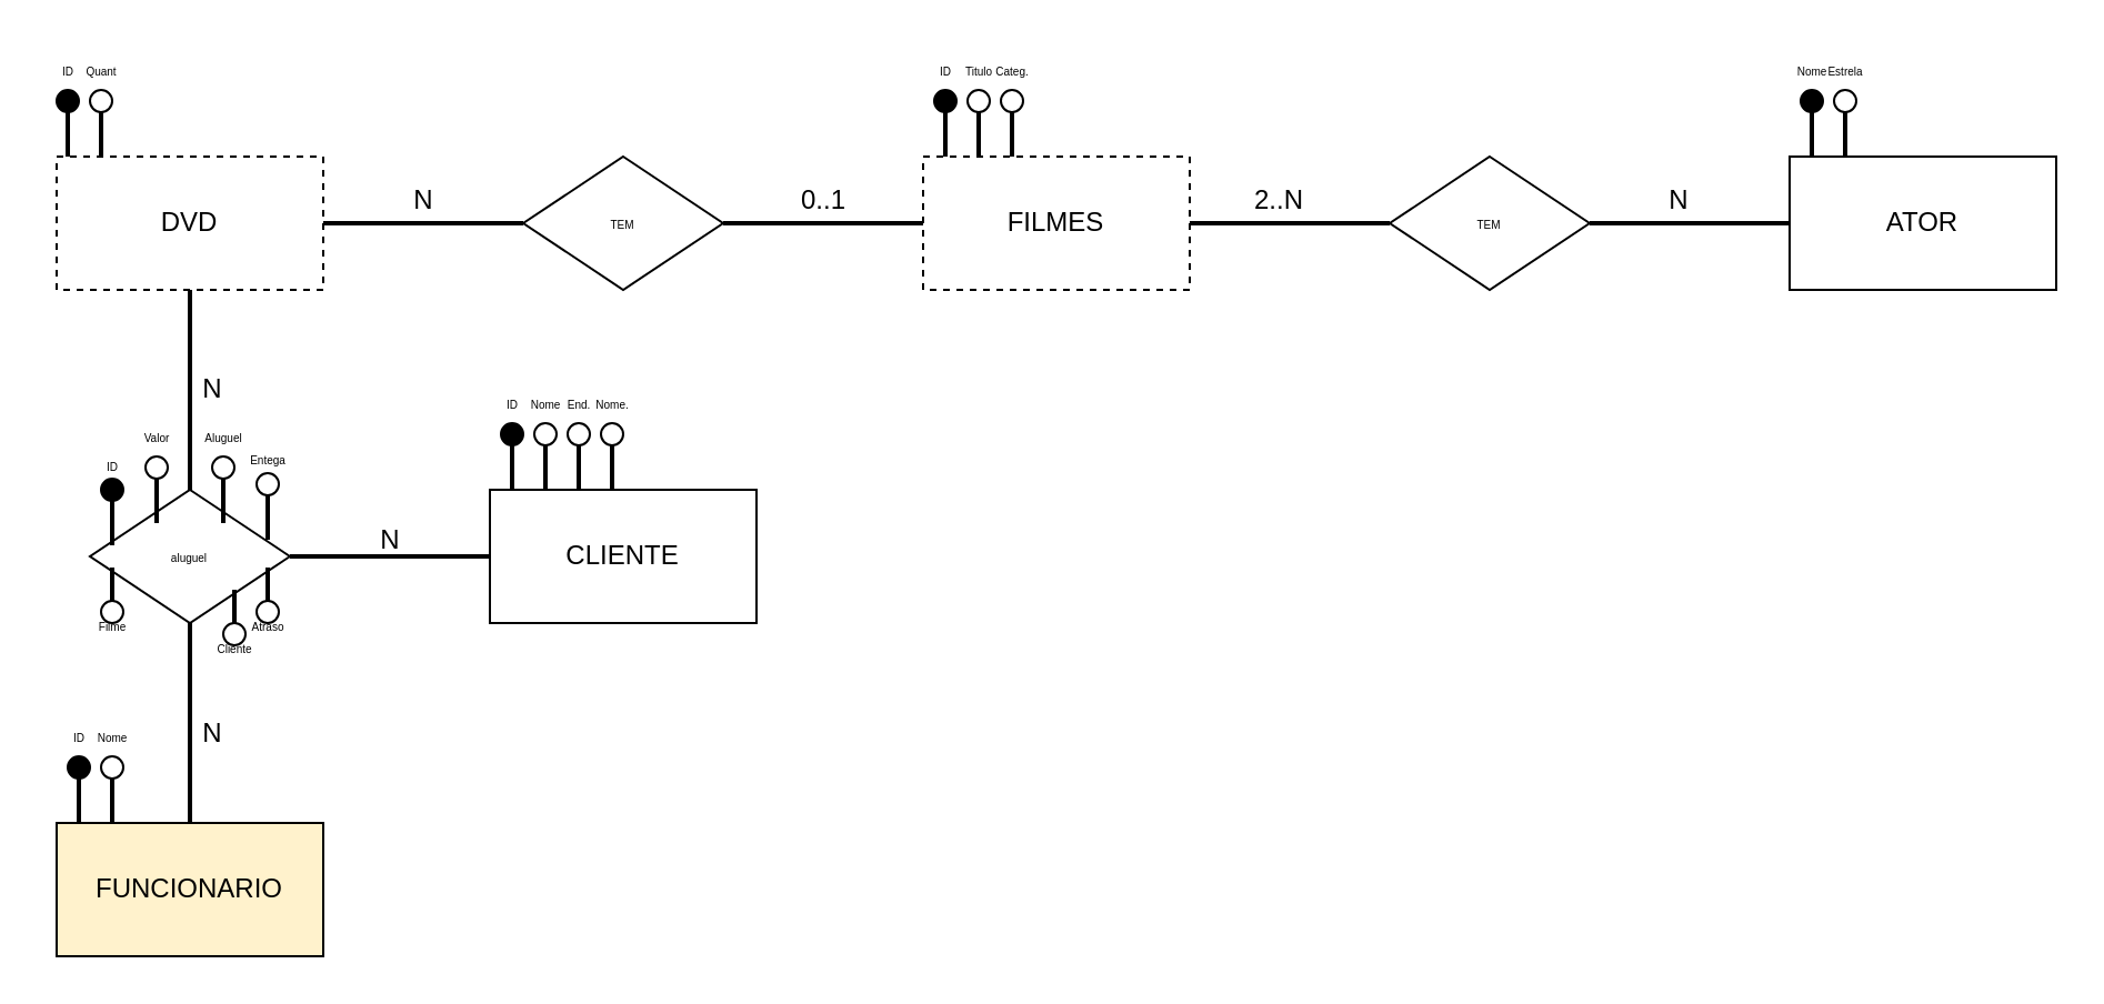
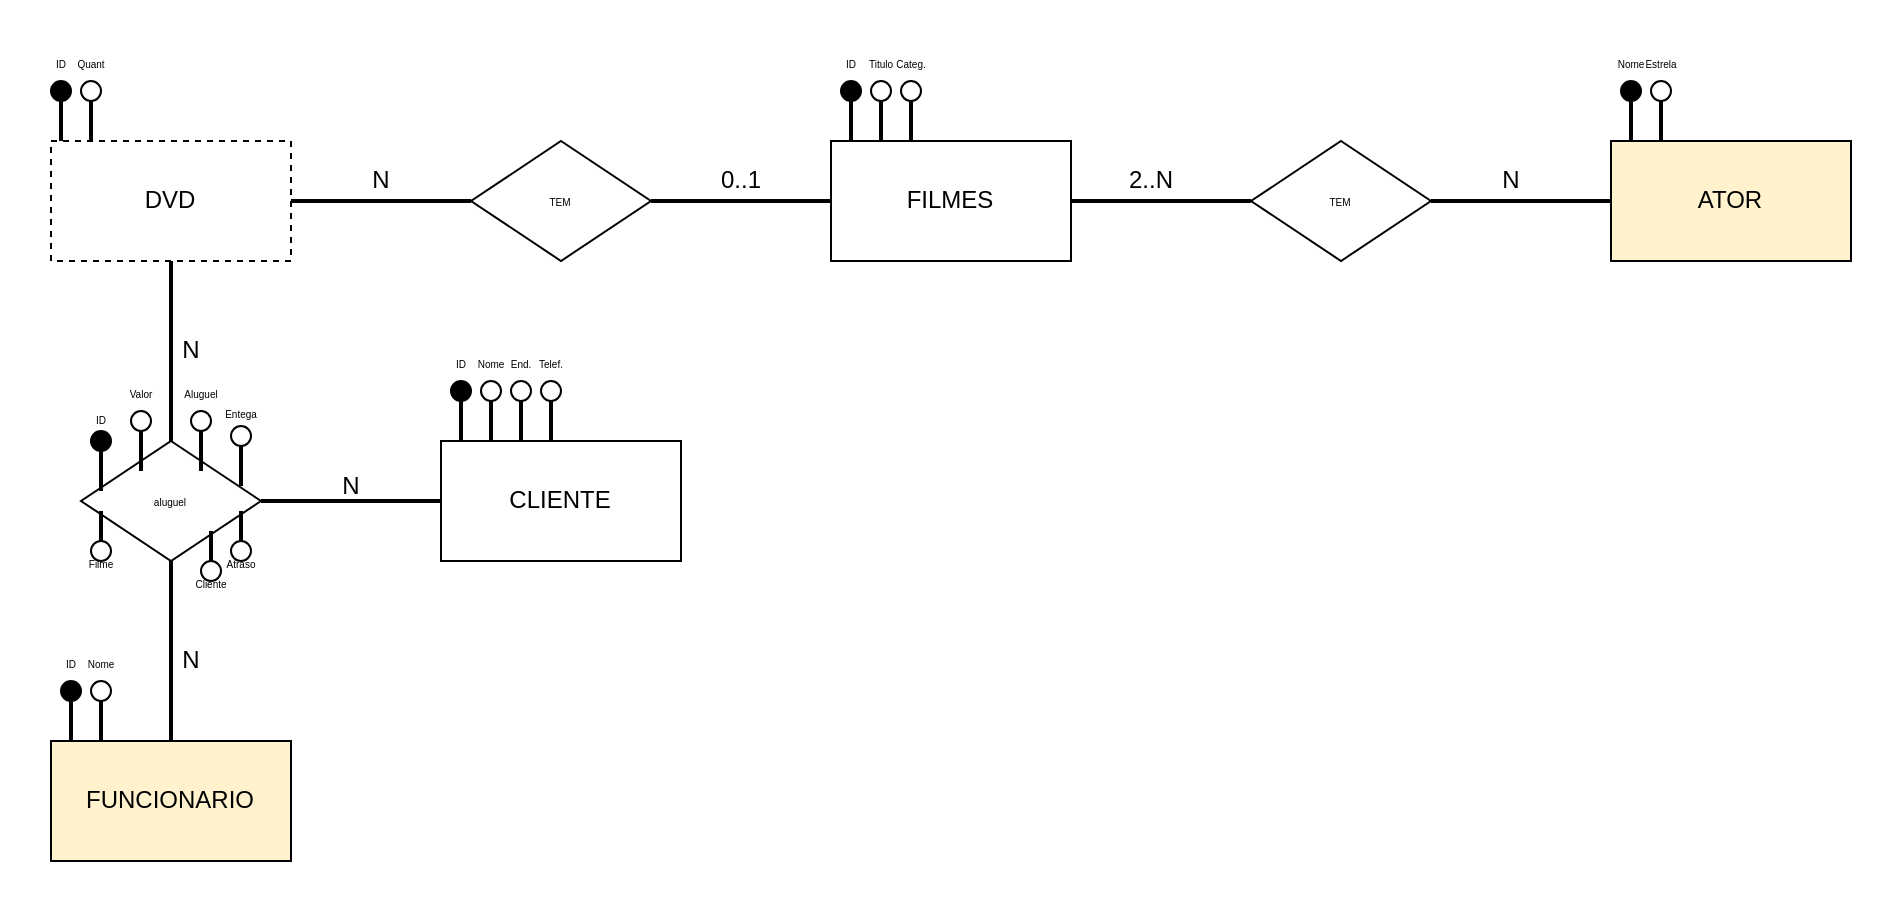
  <mxCell id="0" />
  <mxCell id="1" parent="0" />
  <mxCell id="2" value="DVD" style="rounded=0;whiteSpace=wrap;html=1;dashed=1;" parent="1" vertex="1"><mxGeometry x="25" y="70" width="120" height="60" as="geometry" /></mxCell>
  <mxCell id="3" value="" style="line;strokeWidth=2;html=1;rotation=-90;" parent="1" vertex="1"><mxGeometry x="20" y="55" width="20" height="10" as="geometry" /></mxCell>
  <mxCell id="4" value="" style="ellipse;whiteSpace=wrap;html=1;aspect=fixed;fillColor=#000000;" parent="1" vertex="1"><mxGeometry x="25" y="40" width="10" height="10" as="geometry" /></mxCell>
  <mxCell id="5" value="" style="line;strokeWidth=2;html=1;rotation=-90;" parent="1" vertex="1"><mxGeometry x="35" y="55" width="20" height="10" as="geometry" /></mxCell>
  <mxCell id="6" value="" style="ellipse;whiteSpace=wrap;html=1;aspect=fixed;" parent="1" vertex="1"><mxGeometry x="40" y="40" width="10" height="10" as="geometry" /></mxCell>
  <mxCell id="7" value="&lt;span style=&quot;font-size: 5px&quot;&gt;ID&lt;/span&gt;" style="text;html=1;align=center;verticalAlign=middle;resizable=0;points=[];autosize=1;strokeColor=none;fillColor=none;" parent="1" vertex="1"><mxGeometry x="20" y="20" width="20" height="20" as="geometry" /></mxCell>
  <mxCell id="8" value="&lt;font style=&quot;font-size: 5px&quot;&gt;Quant&lt;/font&gt;" style="text;html=1;align=center;verticalAlign=middle;resizable=0;points=[];autosize=1;strokeColor=none;fillColor=none;" parent="1" vertex="1"><mxGeometry x="30" y="20" width="30" height="20" as="geometry" /></mxCell>
  <mxCell id="9" value="&lt;font style=&quot;font-size: 5px&quot;&gt;TEM&lt;/font&gt;" style="rhombus;whiteSpace=wrap;html=1;fontSize=5;fillColor=#FFFFFF;" parent="1" vertex="1"><mxGeometry x="235" y="70" width="90" height="60" as="geometry" /></mxCell>
  <mxCell id="10" value="" style="line;strokeWidth=2;html=1;fontSize=5;fillColor=#FFFFFF;" parent="1" vertex="1"><mxGeometry x="145" y="95" width="90" height="10" as="geometry" /></mxCell>
  <mxCell id="11" value="" style="line;strokeWidth=2;html=1;fontSize=5;fillColor=#FFFFFF;" parent="1" vertex="1"><mxGeometry x="325" y="95" width="90" height="10" as="geometry" /></mxCell>
- <mxCell id="12" value="FILMES" style="rounded=0;whiteSpace=wrap;html=1;dashed=1;" parent="1" vertex="1"><mxGeometry x="415" y="70" width="120" height="60" as="geometry" /></mxCell>
+ <mxCell id="12" value="FILMES" style="rounded=0;whiteSpace=wrap;html=1;" parent="1" vertex="1"><mxGeometry x="415" y="70" width="120" height="60" as="geometry" /></mxCell>
  <mxCell id="13" value="" style="line;strokeWidth=2;html=1;rotation=-90;" parent="1" vertex="1"><mxGeometry x="415" y="55" width="20" height="10" as="geometry" /></mxCell>
  <mxCell id="14" value="" style="ellipse;whiteSpace=wrap;html=1;aspect=fixed;fillColor=#000000;" parent="1" vertex="1"><mxGeometry x="420" y="40" width="10" height="10" as="geometry" /></mxCell>
  <mxCell id="15" value="" style="line;strokeWidth=2;html=1;rotation=-90;" parent="1" vertex="1"><mxGeometry x="430" y="55" width="20" height="10" as="geometry" /></mxCell>
  <mxCell id="16" value="" style="ellipse;whiteSpace=wrap;html=1;aspect=fixed;" parent="1" vertex="1"><mxGeometry x="435" y="40" width="10" height="10" as="geometry" /></mxCell>
  <mxCell id="17" value="&lt;font style=&quot;font-size: 5px&quot;&gt;ID&lt;/font&gt;" style="text;html=1;align=center;verticalAlign=middle;resizable=0;points=[];autosize=1;strokeColor=none;fillColor=none;" parent="1" vertex="1"><mxGeometry x="415" y="20" width="20" height="20" as="geometry" /></mxCell>
  <mxCell id="18" value="&lt;font style=&quot;font-size: 5px&quot;&gt;Titulo&lt;/font&gt;" style="text;html=1;align=center;verticalAlign=middle;resizable=0;points=[];autosize=1;strokeColor=none;fillColor=none;" parent="1" vertex="1"><mxGeometry x="425" y="20" width="30" height="20" as="geometry" /></mxCell>
  <mxCell id="19" value="&lt;font style=&quot;font-size: 12px&quot;&gt;0..1&lt;/font&gt;" style="text;html=1;align=center;verticalAlign=middle;resizable=0;points=[];autosize=1;strokeColor=none;fillColor=none;fontSize=5;strokeWidth=2;" parent="1" vertex="1"><mxGeometry x="350" y="85" width="40" height="10" as="geometry" /></mxCell>
  <mxCell id="20" value="&lt;font style=&quot;font-size: 12px&quot;&gt;N&lt;/font&gt;" style="text;html=1;align=center;verticalAlign=middle;resizable=0;points=[];autosize=1;strokeColor=none;fillColor=none;fontSize=5;strokeWidth=2;" parent="1" vertex="1"><mxGeometry x="180" y="85" width="20" height="10" as="geometry" /></mxCell>
  <mxCell id="21" value="" style="line;strokeWidth=2;html=1;fontSize=5;fillColor=#FFFFFF;rotation=90;" parent="1" vertex="1"><mxGeometry x="40" y="170" width="90" height="10" as="geometry" /></mxCell>
  <mxCell id="22" value="&lt;font style=&quot;font-size: 5px&quot;&gt;aluguel&lt;/font&gt;" style="rhombus;whiteSpace=wrap;html=1;fontSize=5;fillColor=#FFFFFF;" vertex="1" parent="1"><mxGeometry x="40" y="220" width="90" height="60" as="geometry" /></mxCell>
  <mxCell id="23" value="" style="line;strokeWidth=2;html=1;fontSize=5;fillColor=#FFFFFF;rotation=90;" vertex="1" parent="1"><mxGeometry x="40" y="320" width="90" height="10" as="geometry" /></mxCell>
  <mxCell id="24" value="FUNCIONARIO" style="rounded=0;whiteSpace=wrap;html=1;fillColor=#fff2cc;" vertex="1" parent="1"><mxGeometry x="25" y="370" width="120" height="60" as="geometry" /></mxCell>
  <mxCell id="25" value="CLIENTE" style="rounded=0;whiteSpace=wrap;html=1;" vertex="1" parent="1"><mxGeometry x="220" y="220" width="120" height="60" as="geometry" /></mxCell>
  <mxCell id="26" value="" style="line;strokeWidth=2;html=1;fontSize=5;fillColor=#FFFFFF;" vertex="1" parent="1"><mxGeometry x="535" y="95" width="90" height="10" as="geometry" /></mxCell>
- <mxCell id="27" value="ATOR" style="rounded=0;whiteSpace=wrap;html=1;" vertex="1" parent="1"><mxGeometry x="805" y="70" width="120" height="60" as="geometry" /></mxCell>
+ <mxCell id="27" value="ATOR" style="rounded=0;whiteSpace=wrap;html=1;fillColor=#fff2cc;" vertex="1" parent="1"><mxGeometry x="805" y="70" width="120" height="60" as="geometry" /></mxCell>
  <mxCell id="28" value="&lt;font style=&quot;font-size: 5px&quot;&gt;TEM&lt;/font&gt;" style="rhombus;whiteSpace=wrap;html=1;fontSize=5;fillColor=#FFFFFF;" vertex="1" parent="1"><mxGeometry x="625" y="70" width="90" height="60" as="geometry" /></mxCell>
  <mxCell id="29" value="" style="line;strokeWidth=2;html=1;fontSize=5;fillColor=#FFFFFF;" vertex="1" parent="1"><mxGeometry x="715" y="95" width="90" height="10" as="geometry" /></mxCell>
  <mxCell id="30" value="&lt;font style=&quot;font-size: 5px&quot;&gt;Categ.&lt;/font&gt;" style="text;html=1;align=center;verticalAlign=middle;resizable=0;points=[];autosize=1;strokeColor=none;fillColor=none;" vertex="1" parent="1"><mxGeometry x="440" y="20" width="30" height="20" as="geometry" /></mxCell>
  <mxCell id="31" value="" style="line;strokeWidth=2;html=1;rotation=-90;" vertex="1" parent="1"><mxGeometry x="445" y="55" width="20" height="10" as="geometry" /></mxCell>
  <mxCell id="32" value="" style="ellipse;whiteSpace=wrap;html=1;aspect=fixed;" vertex="1" parent="1"><mxGeometry x="450" y="40" width="10" height="10" as="geometry" /></mxCell>
  <mxCell id="33" value="" style="line;strokeWidth=2;html=1;rotation=-90;" vertex="1" parent="1"><mxGeometry x="805" y="55" width="20" height="10" as="geometry" /></mxCell>
  <mxCell id="34" value="" style="ellipse;whiteSpace=wrap;html=1;aspect=fixed;fillColor=#000000;" vertex="1" parent="1"><mxGeometry x="810" y="40" width="10" height="10" as="geometry" /></mxCell>
  <mxCell id="35" value="" style="line;strokeWidth=2;html=1;rotation=-90;" vertex="1" parent="1"><mxGeometry x="820" y="55" width="20" height="10" as="geometry" /></mxCell>
  <mxCell id="36" value="" style="ellipse;whiteSpace=wrap;html=1;aspect=fixed;" vertex="1" parent="1"><mxGeometry x="825" y="40" width="10" height="10" as="geometry" /></mxCell>
  <mxCell id="37" value="&lt;font style=&quot;font-size: 5px&quot;&gt;Nome&lt;/font&gt;" style="text;html=1;align=center;verticalAlign=middle;resizable=0;points=[];autosize=1;strokeColor=none;fillColor=none;" vertex="1" parent="1"><mxGeometry x="800" y="20" width="30" height="20" as="geometry" /></mxCell>
  <mxCell id="38" value="&lt;font style=&quot;font-size: 5px&quot;&gt;Estrela&lt;/font&gt;" style="text;html=1;align=center;verticalAlign=middle;resizable=0;points=[];autosize=1;strokeColor=none;fillColor=none;" vertex="1" parent="1"><mxGeometry x="815" y="20" width="30" height="20" as="geometry" /></mxCell>
  <mxCell id="39" value="" style="line;strokeWidth=2;html=1;rotation=-90;" vertex="1" parent="1"><mxGeometry x="40" y="230" width="20" height="10" as="geometry" /></mxCell>
  <mxCell id="40" value="" style="ellipse;whiteSpace=wrap;html=1;aspect=fixed;fillColor=#000000;" vertex="1" parent="1"><mxGeometry x="45" y="215" width="10" height="10" as="geometry" /></mxCell>
  <mxCell id="41" value="" style="line;strokeWidth=2;html=1;rotation=-90;" vertex="1" parent="1"><mxGeometry x="60" y="220" width="20" height="10" as="geometry" /></mxCell>
  <mxCell id="42" value="" style="ellipse;whiteSpace=wrap;html=1;aspect=fixed;" vertex="1" parent="1"><mxGeometry x="65" y="205" width="10" height="10" as="geometry" /></mxCell>
  <mxCell id="43" value="&lt;span style=&quot;font-size: 5px&quot;&gt;ID&lt;/span&gt;" style="text;html=1;align=center;verticalAlign=middle;resizable=0;points=[];autosize=1;strokeColor=none;fillColor=none;" vertex="1" parent="1"><mxGeometry x="40" y="197.5" width="20" height="20" as="geometry" /></mxCell>
  <mxCell id="44" value="&lt;font style=&quot;font-size: 5px&quot;&gt;Valor&lt;/font&gt;" style="text;html=1;align=center;verticalAlign=middle;resizable=0;points=[];autosize=1;strokeColor=none;fillColor=none;" vertex="1" parent="1"><mxGeometry x="55" y="185" width="30" height="20" as="geometry" /></mxCell>
  <mxCell id="45" value="" style="line;strokeWidth=2;html=1;rotation=-90;" vertex="1" parent="1"><mxGeometry x="90" y="220" width="20" height="10" as="geometry" /></mxCell>
  <mxCell id="46" value="" style="ellipse;whiteSpace=wrap;html=1;aspect=fixed;" vertex="1" parent="1"><mxGeometry x="95" y="205" width="10" height="10" as="geometry" /></mxCell>
  <mxCell id="47" value="" style="line;strokeWidth=2;html=1;rotation=-90;" vertex="1" parent="1"><mxGeometry x="110" y="227.5" width="20" height="10" as="geometry" /></mxCell>
  <mxCell id="48" value="" style="ellipse;whiteSpace=wrap;html=1;aspect=fixed;" vertex="1" parent="1"><mxGeometry x="115" y="212.5" width="10" height="10" as="geometry" /></mxCell>
  <mxCell id="49" value="" style="line;strokeWidth=2;html=1;rotation=-90;" vertex="1" parent="1"><mxGeometry x="25" y="355" width="20" height="10" as="geometry" /></mxCell>
  <mxCell id="50" value="" style="ellipse;whiteSpace=wrap;html=1;aspect=fixed;fillColor=#000000;" vertex="1" parent="1"><mxGeometry x="30" y="340" width="10" height="10" as="geometry" /></mxCell>
  <mxCell id="51" value="" style="line;strokeWidth=2;html=1;rotation=-90;" vertex="1" parent="1"><mxGeometry x="40" y="355" width="20" height="10" as="geometry" /></mxCell>
  <mxCell id="52" value="" style="ellipse;whiteSpace=wrap;html=1;aspect=fixed;" vertex="1" parent="1"><mxGeometry x="45" y="340" width="10" height="10" as="geometry" /></mxCell>
  <mxCell id="53" value="" style="line;strokeWidth=2;html=1;rotation=-90;" vertex="1" parent="1"><mxGeometry x="110" y="260" width="20" height="10" as="geometry" /></mxCell>
  <mxCell id="54" value="" style="ellipse;whiteSpace=wrap;html=1;aspect=fixed;" vertex="1" parent="1"><mxGeometry x="115" y="270" width="10" height="10" as="geometry" /></mxCell>
  <mxCell id="55" value="&lt;font style=&quot;font-size: 5px&quot;&gt;Aluguel&lt;/font&gt;" style="text;html=1;align=center;verticalAlign=middle;resizable=0;points=[];autosize=1;strokeColor=none;fillColor=none;" vertex="1" parent="1"><mxGeometry x="85" y="185" width="30" height="20" as="geometry" /></mxCell>
  <mxCell id="56" value="&lt;font style=&quot;font-size: 5px&quot;&gt;Entega&lt;/font&gt;" style="text;html=1;align=center;verticalAlign=middle;resizable=0;points=[];autosize=1;strokeColor=none;fillColor=none;" vertex="1" parent="1"><mxGeometry x="105" y="195" width="30" height="20" as="geometry" /></mxCell>
  <mxCell id="57" value="&lt;font style=&quot;font-size: 5px&quot;&gt;Filme&lt;/font&gt;" style="text;html=1;align=center;verticalAlign=middle;resizable=0;points=[];autosize=1;strokeColor=none;fillColor=none;" vertex="1" parent="1"><mxGeometry x="35" y="270" width="30" height="20" as="geometry" /></mxCell>
  <mxCell id="58" value="&lt;font style=&quot;font-size: 5px&quot;&gt;Cliente&lt;/font&gt;" style="text;html=1;align=center;verticalAlign=middle;resizable=0;points=[];autosize=1;strokeColor=none;fillColor=none;" vertex="1" parent="1"><mxGeometry x="90" y="280" width="30" height="20" as="geometry" /></mxCell>
  <mxCell id="59" value="&lt;font style=&quot;font-size: 5px&quot;&gt;Atraso&lt;/font&gt;" style="text;html=1;align=center;verticalAlign=middle;resizable=0;points=[];autosize=1;strokeColor=none;fillColor=none;" vertex="1" parent="1"><mxGeometry x="105" y="270" width="30" height="20" as="geometry" /></mxCell>
  <mxCell id="60" value="" style="line;strokeWidth=2;html=1;rotation=-90;" vertex="1" parent="1"><mxGeometry x="220" y="205" width="20" height="10" as="geometry" /></mxCell>
  <mxCell id="61" value="" style="ellipse;whiteSpace=wrap;html=1;aspect=fixed;fillColor=#000000;" vertex="1" parent="1"><mxGeometry x="225" y="190" width="10" height="10" as="geometry" /></mxCell>
  <mxCell id="62" value="" style="line;strokeWidth=2;html=1;rotation=-90;" vertex="1" parent="1"><mxGeometry x="235" y="205" width="20" height="10" as="geometry" /></mxCell>
  <mxCell id="63" value="" style="ellipse;whiteSpace=wrap;html=1;aspect=fixed;" vertex="1" parent="1"><mxGeometry x="240" y="190" width="10" height="10" as="geometry" /></mxCell>
  <mxCell id="64" value="&lt;font style=&quot;font-size: 5px&quot;&gt;Nome&lt;/font&gt;" style="text;html=1;align=center;verticalAlign=middle;resizable=0;points=[];autosize=1;strokeColor=none;fillColor=none;" vertex="1" parent="1"><mxGeometry x="230" y="170" width="30" height="20" as="geometry" /></mxCell>
  <mxCell id="65" value="" style="line;strokeWidth=2;html=1;rotation=-90;" vertex="1" parent="1"><mxGeometry x="250" y="205" width="20" height="10" as="geometry" /></mxCell>
  <mxCell id="66" value="" style="ellipse;whiteSpace=wrap;html=1;aspect=fixed;" vertex="1" parent="1"><mxGeometry x="255" y="190" width="10" height="10" as="geometry" /></mxCell>
  <mxCell id="67" value="" style="line;strokeWidth=2;html=1;rotation=-90;" vertex="1" parent="1"><mxGeometry x="265" y="205" width="20" height="10" as="geometry" /></mxCell>
  <mxCell id="68" value="" style="ellipse;whiteSpace=wrap;html=1;aspect=fixed;" vertex="1" parent="1"><mxGeometry x="270" y="190" width="10" height="10" as="geometry" /></mxCell>
  <mxCell id="69" value="&lt;font style=&quot;font-size: 5px&quot;&gt;End.&lt;/font&gt;" style="text;html=1;align=center;verticalAlign=middle;resizable=0;points=[];autosize=1;strokeColor=none;fillColor=none;" vertex="1" parent="1"><mxGeometry x="245" y="170" width="30" height="20" as="geometry" /></mxCell>
- <mxCell id="70" value="&lt;font style=&quot;font-size: 5px&quot;&gt;Nome.&lt;/font&gt;" style="text;html=1;align=center;verticalAlign=middle;resizable=0;points=[];autosize=1;strokeColor=none;fillColor=none;" vertex="1" parent="1"><mxGeometry x="260" y="170" width="30" height="20" as="geometry" /></mxCell>
+ <mxCell id="70" value="&lt;font style=&quot;font-size: 5px&quot;&gt;Telef.&lt;/font&gt;" style="text;html=1;align=center;verticalAlign=middle;resizable=0;points=[];autosize=1;strokeColor=none;fillColor=none;" vertex="1" parent="1"><mxGeometry x="260" y="170" width="30" height="20" as="geometry" /></mxCell>
  <mxCell id="71" value="&lt;font style=&quot;font-size: 5px&quot;&gt;ID&lt;/font&gt;" style="text;html=1;align=center;verticalAlign=middle;resizable=0;points=[];autosize=1;strokeColor=none;fillColor=none;" vertex="1" parent="1"><mxGeometry x="220" y="170" width="20" height="20" as="geometry" /></mxCell>
  <mxCell id="72" value="&lt;font style=&quot;font-size: 12px&quot;&gt;N&lt;/font&gt;" style="text;html=1;align=center;verticalAlign=middle;resizable=0;points=[];autosize=1;strokeColor=none;fillColor=none;fontSize=5;strokeWidth=2;" vertex="1" parent="1"><mxGeometry x="745" y="85" width="20" height="10" as="geometry" /></mxCell>
  <mxCell id="73" value="&lt;font style=&quot;font-size: 12px&quot;&gt;2..N&lt;/font&gt;" style="text;html=1;align=center;verticalAlign=middle;resizable=0;points=[];autosize=1;strokeColor=none;fillColor=none;fontSize=5;strokeWidth=2;" vertex="1" parent="1"><mxGeometry x="555" y="85" width="40" height="10" as="geometry" /></mxCell>
  <mxCell id="74" value="&lt;font style=&quot;font-size: 12px&quot;&gt;N&lt;/font&gt;" style="text;html=1;align=center;verticalAlign=middle;resizable=0;points=[];autosize=1;strokeColor=none;fillColor=none;fontSize=5;strokeWidth=2;" vertex="1" parent="1"><mxGeometry x="85" y="325" width="20" height="10" as="geometry" /></mxCell>
  <mxCell id="75" value="&lt;font style=&quot;font-size: 12px&quot;&gt;N&lt;/font&gt;" style="text;html=1;align=center;verticalAlign=middle;resizable=0;points=[];autosize=1;strokeColor=none;fillColor=none;fontSize=5;strokeWidth=2;" vertex="1" parent="1"><mxGeometry x="85" y="170" width="20" height="10" as="geometry" /></mxCell>
  <mxCell id="76" value="" style="line;strokeWidth=2;html=1;fontSize=5;fillColor=#FFFFFF;" vertex="1" parent="1"><mxGeometry x="130" y="167.5" width="90" height="165" as="geometry" /></mxCell>
  <mxCell id="77" value="" style="line;strokeWidth=2;html=1;rotation=-90;" vertex="1" parent="1"><mxGeometry x="95" y="270" width="20" height="10" as="geometry" /></mxCell>
  <mxCell id="78" value="" style="line;strokeWidth=2;html=1;rotation=-90;" vertex="1" parent="1"><mxGeometry x="40" y="260" width="20" height="10" as="geometry" /></mxCell>
  <mxCell id="79" value="" style="ellipse;whiteSpace=wrap;html=1;aspect=fixed;" vertex="1" parent="1"><mxGeometry x="100" y="280" width="10" height="10" as="geometry" /></mxCell>
  <mxCell id="80" value="" style="ellipse;whiteSpace=wrap;html=1;aspect=fixed;" vertex="1" parent="1"><mxGeometry x="45" y="270" width="10" height="10" as="geometry" /></mxCell>
  <mxCell id="81" value="&lt;span style=&quot;font-size: 5px&quot;&gt;ID&lt;/span&gt;" style="text;html=1;align=center;verticalAlign=middle;resizable=0;points=[];autosize=1;strokeColor=none;fillColor=none;" vertex="1" parent="1"><mxGeometry x="25" y="320" width="20" height="20" as="geometry" /></mxCell>
  <mxCell id="82" value="&lt;span style=&quot;font-size: 5px&quot;&gt;Nome&lt;/span&gt;" style="text;html=1;align=center;verticalAlign=middle;resizable=0;points=[];autosize=1;strokeColor=none;fillColor=none;" vertex="1" parent="1"><mxGeometry x="35" y="320" width="30" height="20" as="geometry" /></mxCell>
  <mxCell id="83" value="&lt;font style=&quot;font-size: 12px&quot;&gt;N&lt;/font&gt;" style="text;html=1;align=center;verticalAlign=middle;resizable=0;points=[];autosize=1;strokeColor=none;fillColor=none;fontSize=5;strokeWidth=2;" vertex="1" parent="1"><mxGeometry x="165" y="237.5" width="20" height="10" as="geometry" /></mxCell>
